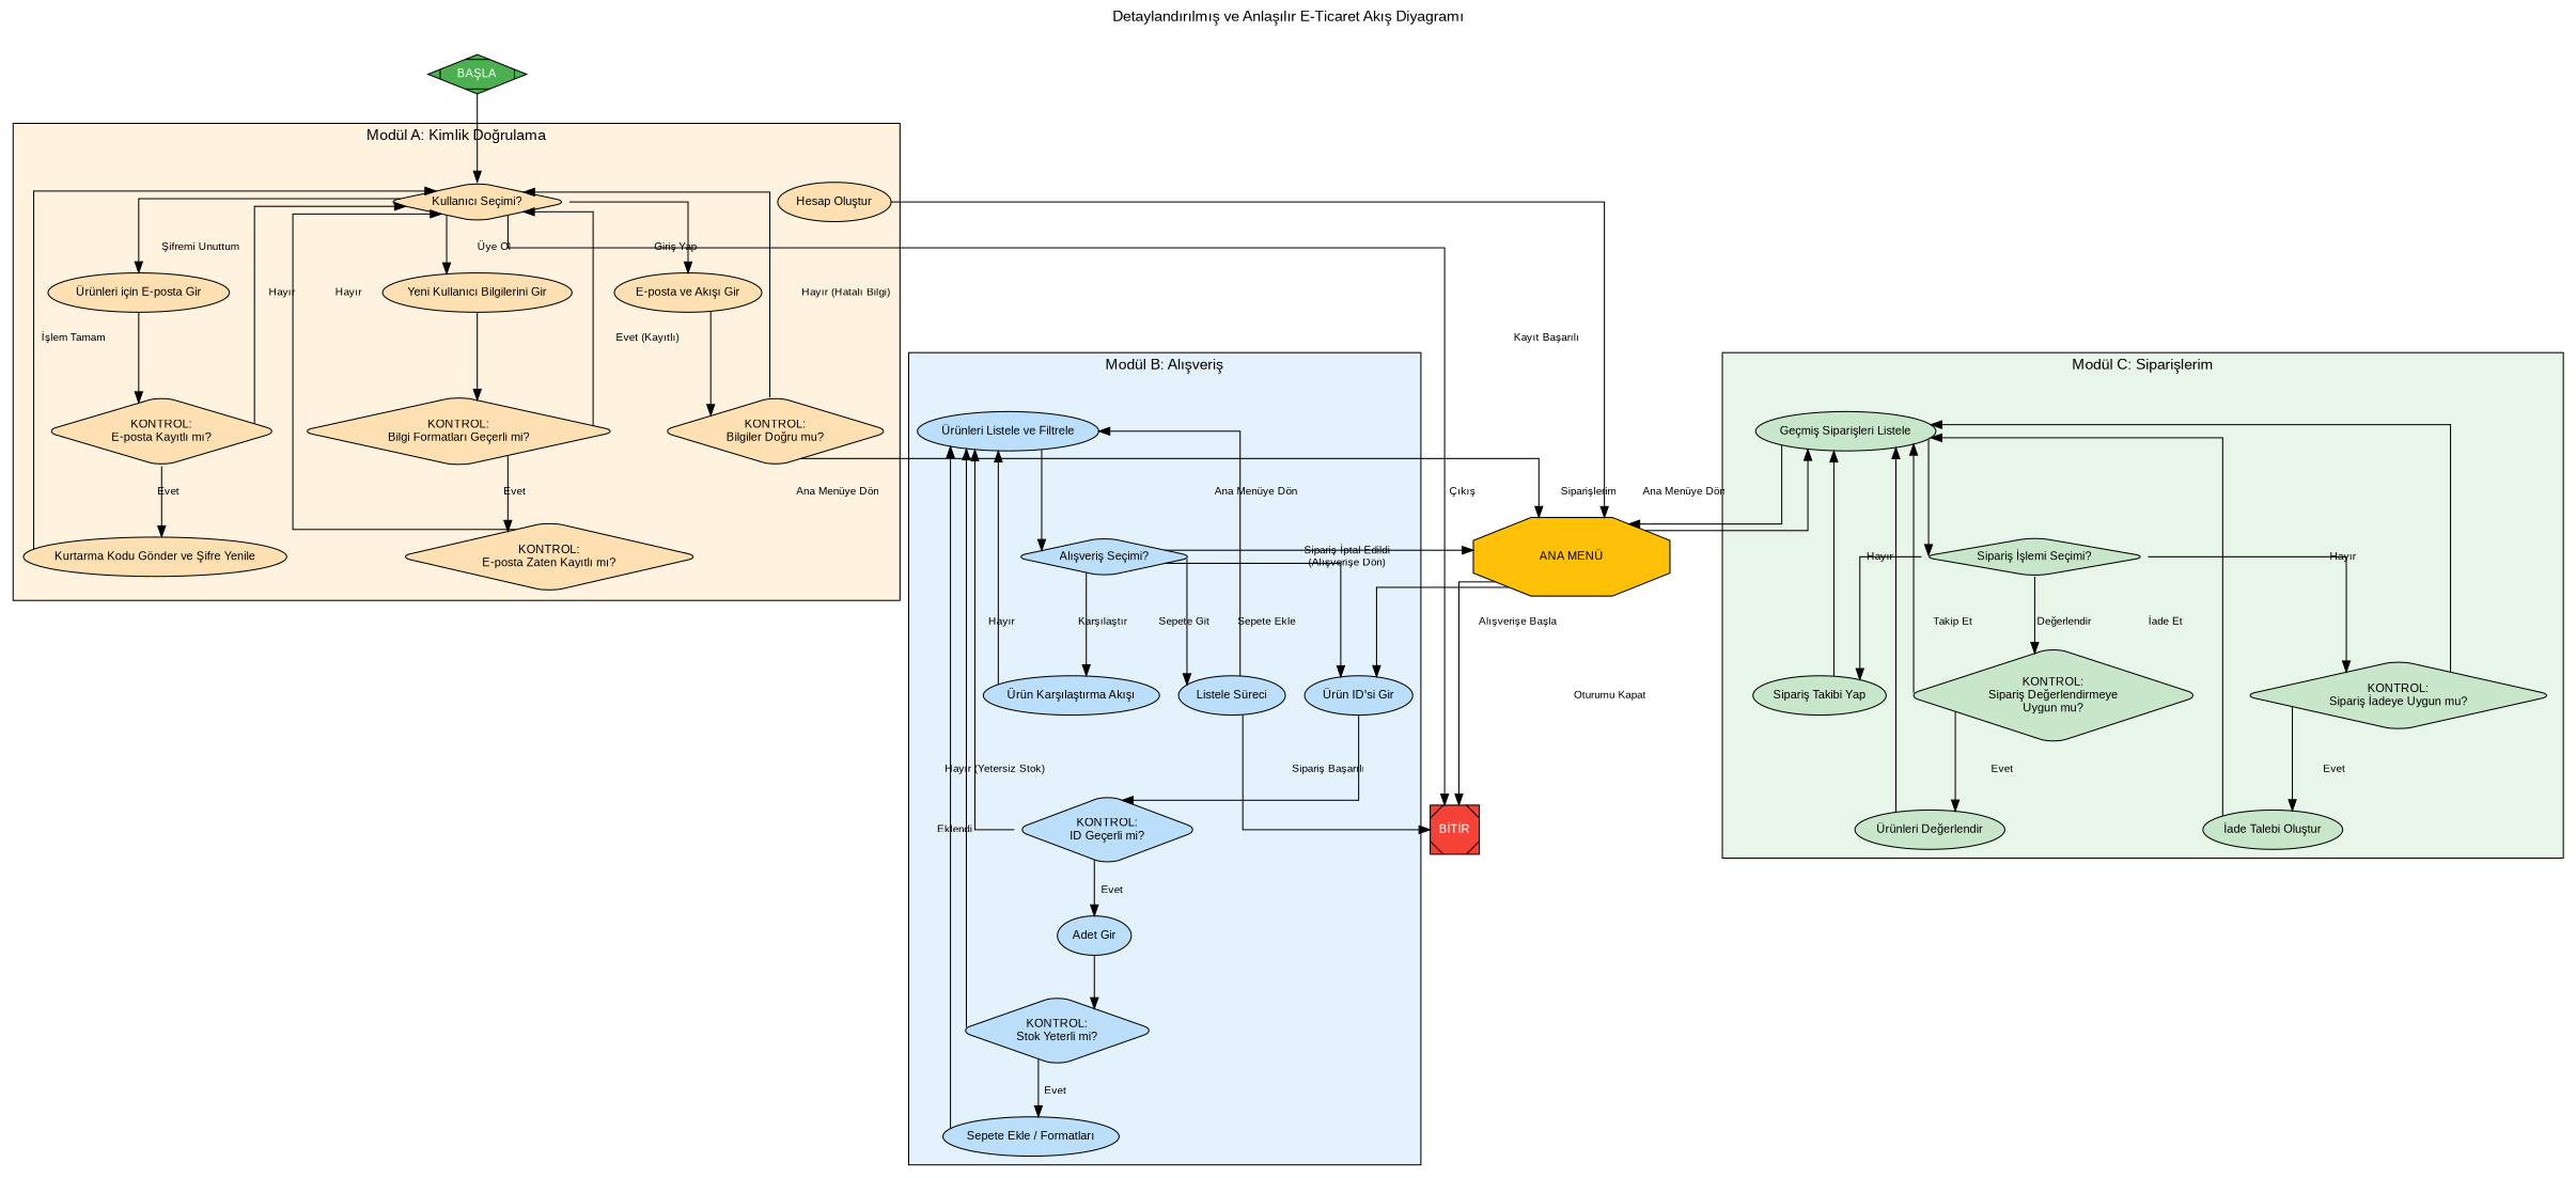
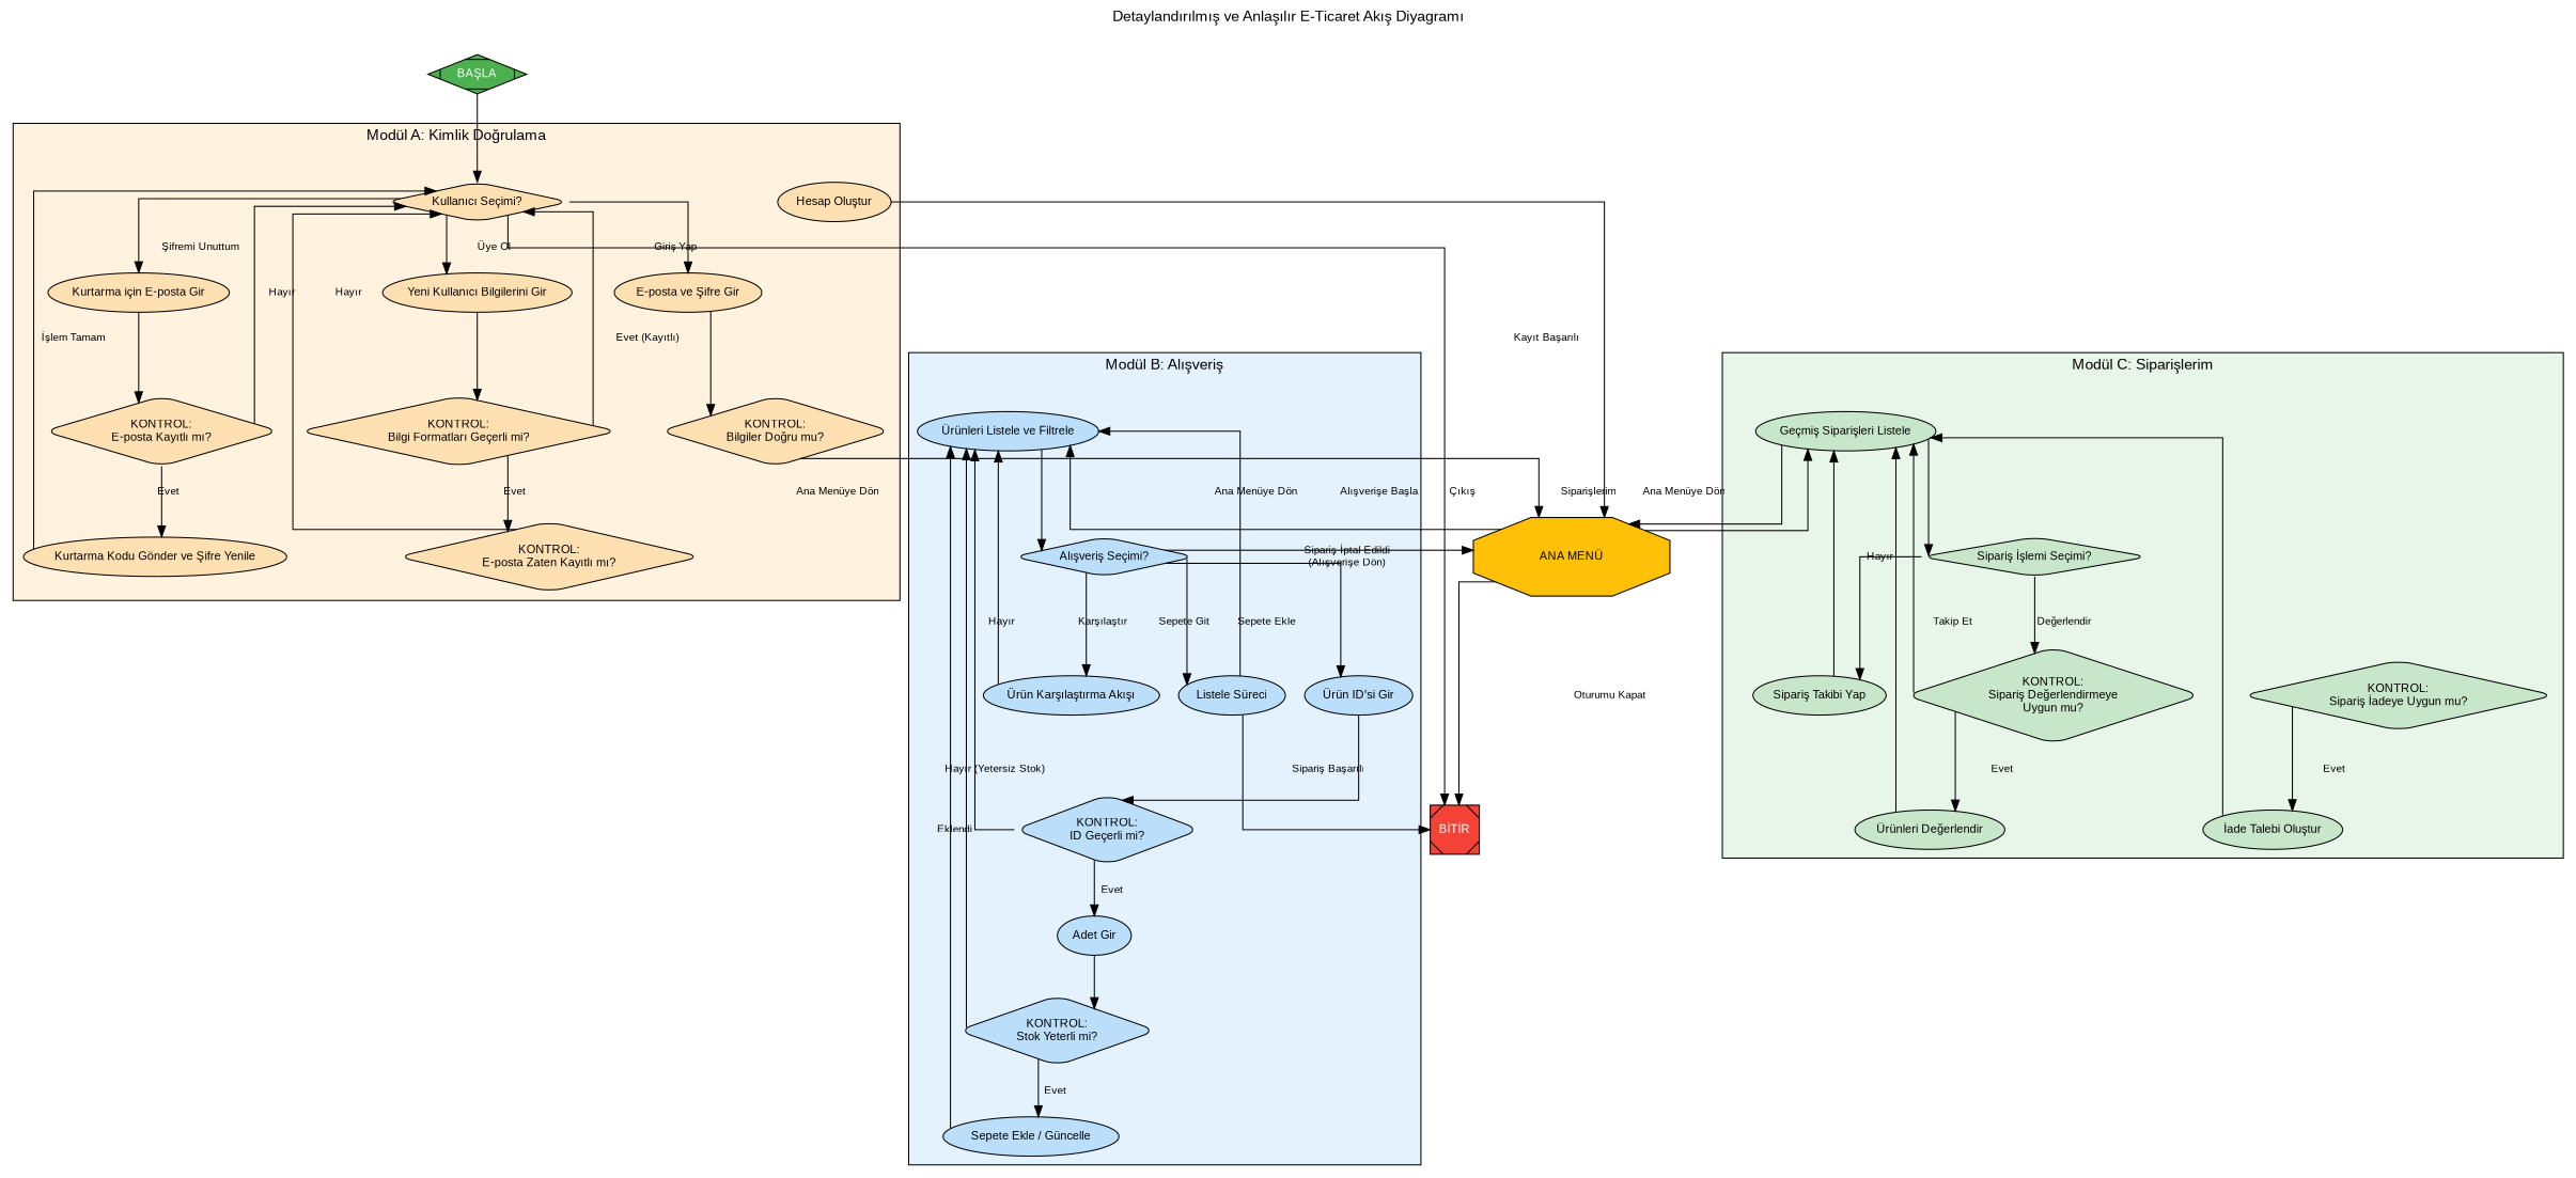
  digraph {
    fontname=Arial
    fontsize=14
    label="Detaylandırılmış ve Anlaşılır E-Ticaret Akış Diyagramı"
    labelloc=t
    rankdir=TB
    splines=ortho
    node [fillcolor="#FFE0B2" fontname=Arial fontsize=11 style="rounded,filled"]
    edge [fontname=Arial fontsize=10]
    n1 [label="Kullanıcı Seçimi?" shape=diamond]
-   n2 [label="E-posta ve Akışı Gir"]
+   n2 [label="E-posta ve Şifre Gir"]
    n3 [label="Yeni Kullanıcı Bilgilerini Gir"]
-   n4 [label="Ürünleri için E-posta Gir"]
+   n4 [label="Kurtarma için E-posta Gir"]
    n5 [label="KONTROL:\nBilgiler Doğru mu?" shape=diamond]
    n6 [label="KONTROL:\nBilgi Formatları Geçerli mi?" shape=diamond]
    n7 [label="KONTROL:\nE-posta Zaten Kayıtlı mı?" shape=diamond]
    n8 [label="Hesap Oluştur"]
    n9 [label="KONTROL:\nE-posta Kayıtlı mı?" shape=diamond]
    n10 [label="Kurtarma Kodu Gönder ve Şifre Yenile"]
    n11 [fillcolor="#BBDEFB" label="Ürünleri Listele ve Filtrele"]
    n12 [fillcolor="#BBDEFB" label="Alışveriş Seçimi?" shape=diamond]
    n13 [fillcolor="#BBDEFB" label="Ürün ID'si Gir"]
    n14 [fillcolor="#BBDEFB" label="Ürün Karşılaştırma Akışı"]
    n15 [fillcolor="#BBDEFB" label="KONTROL:\nID Geçerli mi?" shape=diamond]
    n16 [fillcolor="#BBDEFB" label="Adet Gir"]
    n17 [fillcolor="#BBDEFB" label="KONTROL:\nStok Yeterli mi?" shape=diamond]
-   n18 [fillcolor="#BBDEFB" label="Sepete Ekle / Formatları"]
+   n18 [fillcolor="#BBDEFB" label="Sepete Ekle / Güncelle"]
    n19 [fillcolor="#BBDEFB" label="Listele Süreci"]
    n20 [fillcolor="#C8E6C9" label="Geçmiş Siparişleri Listele"]
    n21 [fillcolor="#C8E6C9" label="Sipariş İşlemi Seçimi?" shape=diamond]
    n22 [fillcolor="#C8E6C9" label="Sipariş Takibi Yap"]
    n23 [fillcolor="#C8E6C9" label="KONTROL:\nSipariş İadeye Uygun mu?" shape=diamond]
    n24 [fillcolor="#C8E6C9" label="KONTROL:\nSipariş Değerlendirmeye\nUygun mu?" shape=diamond]
    n25 [fillcolor="#C8E6C9" label="İade Talebi Oluştur"]
    n26 [fillcolor="#C8E6C9" label="Ürünleri Değerlendir"]
    n27 [fillcolor="#F44336" fontcolor=white label="BİTİR" shape=Msquare style=filled]
    n28 [fillcolor="#FFC107" height=1 label="ANA MENÜ" shape=octagon style=filled width=2.5]
    n29 [fillcolor="#4CAF50" fontcolor=white label="BAŞLA" shape=Mdiamond style=filled]
    subgraph cluster_1 {
      bgcolor="#FFF3E0"
      label="Modül A: Kimlik Doğrulama"
      n1
      n2
      n3
      n4
      n5
      n6
      n7
      n8
      n9
      n10
    }
    subgraph cluster_2 {
      bgcolor="#E3F2FD"
      label="Modül B: Alışveriş"
      n11
      n12
      n13
      n14
      n15
      n16
      n17
      n18
      n19
    }
    subgraph cluster_3 {
      bgcolor="#E8F5E9"
      label="Modül C: Siparişlerim"
      n20
      n21
      n22
      n23
      n24
      n25
      n26
    }
    n1 -> n2 [label="Giriş Yap"]
    n1 -> n3 [label="Üye Ol"]
    n1 -> n4 [label="Şifremi Unuttum"]
    n1 -> n27 [label="Çıkış"]
    n2 -> n5
    n3 -> n6
    n4 -> n9
-   n5 -> n1 [label="Hayır (Hatalı Bilgi)"]
    n5 -> n28 [label="Ana Menüye Dön"]
    n6 -> n1 [label="Hayır"]
    n6 -> n7 [label=Evet]
    n7 -> n1 [label="Evet (Kayıtlı)"]
    n8 -> n28 [label="Kayıt Başarılı"]
    n9 -> n1 [label="Hayır"]
    n9 -> n10 [label=Evet]
    n10 -> n1 [label="İşlem Tamam"]
    n11 -> n12
    n12 -> n13 [label="Sepete Ekle"]
    n12 -> n14 [label="Karşılaştır"]
    n12 -> n19 [label="Sepete Git"]
    n12 -> n28 [label="Ana Menüye Dön"]
    n13 -> n15
    n14 -> n11
    n15 -> n11 [label="Hayır"]
    n15 -> n16 [label=Evet]
    n16 -> n17
    n17 -> n11 [label="Hayır (Yetersiz Stok)"]
    n17 -> n18 [label=Evet]
    n18 -> n11 [label=Eklendi]
    n19 -> n11 [label="Sipariş İptal Edildi\n(Alışverişe Dön)"]
    n19 -> n27 [label="Sipariş Başarılı"]
    n20 -> n21
    n20 -> n28 [label="Ana Menüye Dön"]
    n21 -> n22 [label="Takip Et"]
-   n21 -> n23 [label="İade Et"]
    n21 -> n24 [label="Değerlendir"]
    n22 -> n20
-   n23 -> n20 [label="Hayır"]
    n23 -> n25 [label=Evet]
    n24 -> n20 [label="Hayır"]
    n24 -> n26 [label=Evet]
    n25 -> n20
    n26 -> n20
-   n28 -> n13 [label="Alışverişe Başla"]
+   n28 -> n11 [label="Alışverişe Başla"]
    n28 -> n20 [label="Siparişlerim"]
    n28 -> n27 [label="Oturumu Kapat"]
    n29 -> n1
  }
